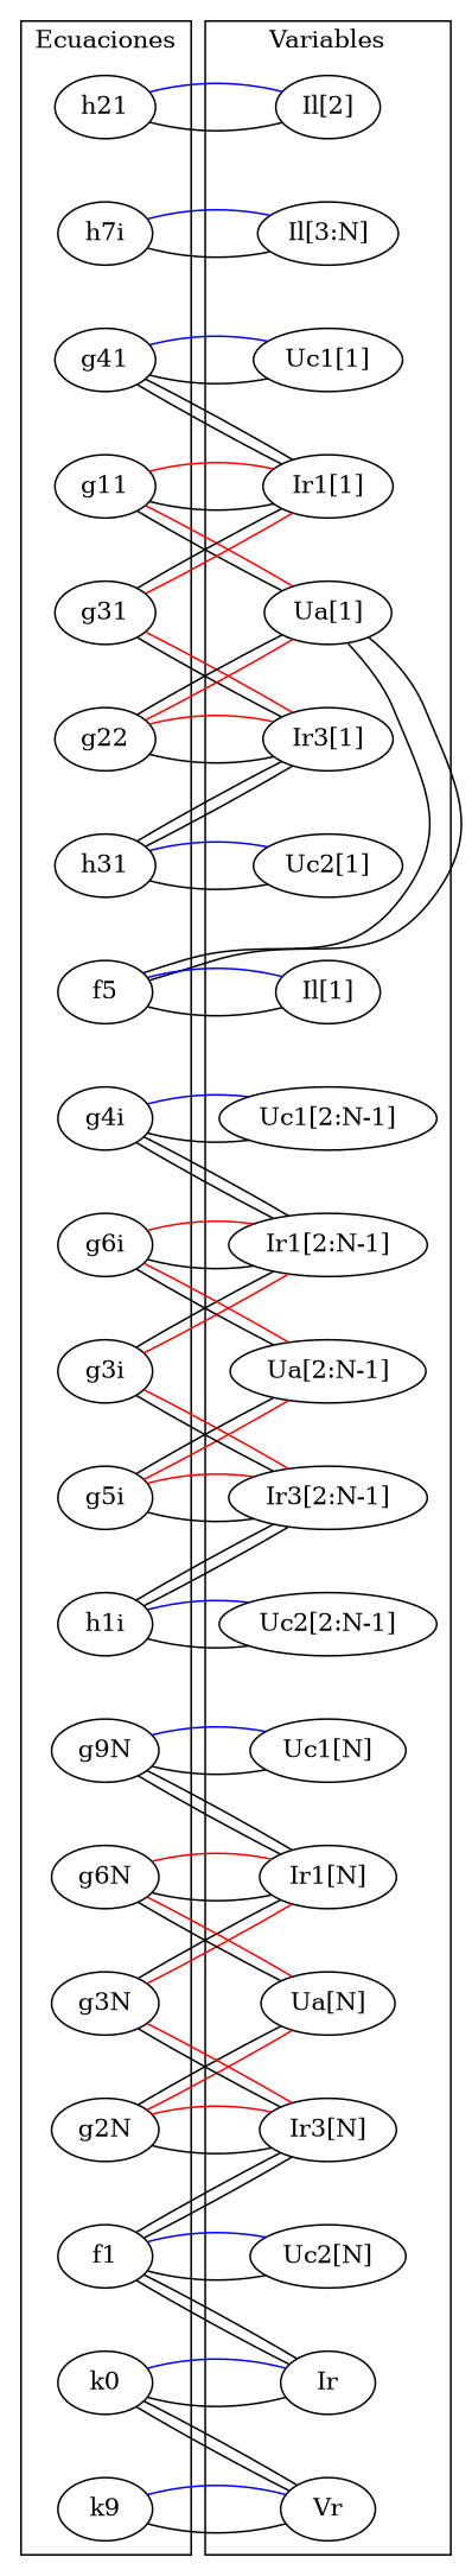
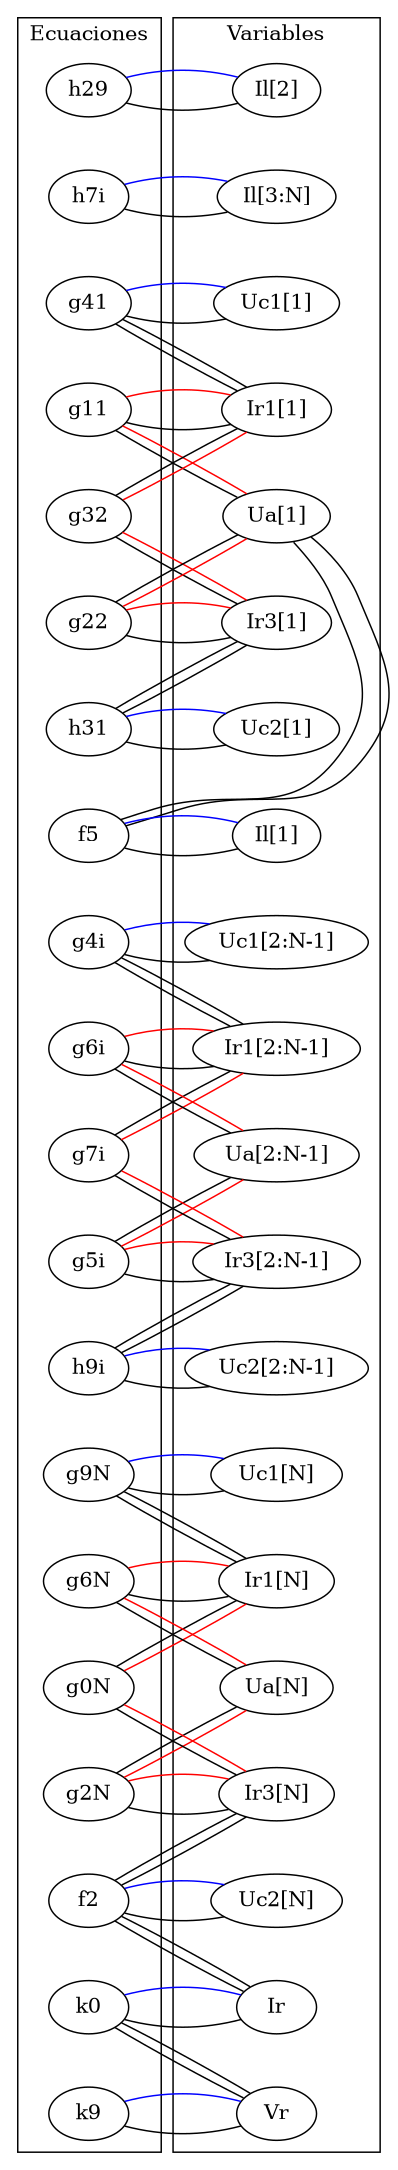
  graph {
    edge [constraint=false]
-   h21
+   h21 [label=h29]
    n2 [label=h7i]
    g41
    g11
-   g31
+   g31 [label=g32]
    n6 [label=g22]
    n7 [label=h31]
    n8 [label=f5]
    g4i
    n10 [label=g6i]
-   g3i
+   g3i [label=g7i]
    n12 [label=g5i]
-   h1i
+   h1i [label=h9i]
    n14 [label=g9N]
    n15 [label=g6N]
-   g3N
+   g3N [label=g0N]
    g2N
-   f2 [label=f1]
+   f2
    n19 [label=k0]
    n20 [label=k9]
    "Il[2]"
    "Il[3:N]"
    "Uc1[1]"
    "Ir1[1]"
    "Ua[1]"
    "Ir3[1]"
    "Uc2[1]"
    "Il[1]"
    "Uc1[2:N-1]"
    "Ir1[2:N-1]"
    "Ua[2:N-1]"
    "Ir3[2:N-1]"
    "Uc2[2:N-1]"
    "Uc1[N]"
    "Ir1[N]"
    "Ua[N]"
    "Ir3[N]"
    "Uc2[N]"
    Ir
    Vr
    subgraph cluster_1 {
      label=Ecuaciones
      h21
      n2
      g41
      g11
      g31
      n6
      n7
      n8
      g4i
      n10
      g3i
      n12
      h1i
      n14
      n15
      g3N
      g2N
      f2
      n19
      n20
    }
    subgraph cluster_2 {
      label=Variables
      "Il[2]"
      "Il[3:N]"
      "Uc1[1]"
      "Ir1[1]"
      "Ua[1]"
      "Ir3[1]"
      "Uc2[1]"
      "Il[1]"
      "Uc1[2:N-1]"
      "Ir1[2:N-1]"
      "Ua[2:N-1]"
      "Ir3[2:N-1]"
      "Uc2[2:N-1]"
      "Uc1[N]"
      "Ir1[N]"
      "Ua[N]"
      "Ir3[N]"
      "Uc2[N]"
      Ir
      Vr
    }
    subgraph cluster_3 {
      label=Ecuaciones
    }
    subgraph cluster_4 {
      label=Variables
    }
    h21 -- n2 [style=invis constraint=""]
    h21 -- n2 [style=invis]
    h21 -- "Il[2]"
    h21 -- "Il[2]" [color=blue]
    n2 -- g41 [style=invis constraint=""]
    n2 -- g41 [style=invis]
    n2 -- "Il[3:N]"
    n2 -- "Il[3:N]" [color=blue]
    g41 -- g11 [style=invis constraint=""]
    g41 -- g11 [style=invis]
    g41 -- "Ir1[1]"
    g41 -- "Ir1[1]"
    g11 -- g31 [style=invis constraint=""]
    g11 -- g31 [style=invis]
    g11 -- "Ir1[1]"
    g11 -- "Ir1[1]" [color=red]
    g11 -- "Ua[1]"
    g11 -- "Ua[1]" [color=red]
    g31 -- n6 [style=invis constraint=""]
    g31 -- n6 [style=invis]
    g31 -- "Ir1[1]"
    g31 -- "Ir1[1]" [color=red]
    g31 -- "Ir3[1]"
    g31 -- "Ir3[1]" [color=red]
    n6 -- n7 [style=invis constraint=""]
    n6 -- n7 [style=invis]
    n6 -- "Ua[1]"
    n6 -- "Ua[1]" [color=red]
    n6 -- "Ir3[1]"
    n6 -- "Ir3[1]" [color=red]
    n7 -- n8 [style=invis constraint=""]
    n7 -- n8 [style=invis]
    n7 -- "Ir3[1]"
    n7 -- "Ir3[1]"
    n7 -- "Uc2[1]"
    n7 -- "Uc2[1]" [color=blue]
    n8 -- g4i [style=invis constraint=""]
    n8 -- g4i [style=invis]
    n8 -- "Ua[1]"
    n8 -- "Ua[1]"
    n8 -- "Il[1]"
    n8 -- "Il[1]" [color=blue]
    g4i -- n10 [style=invis constraint=""]
    g4i -- n10 [style=invis]
    g4i -- "Uc1[2:N-1]"
    g4i -- "Uc1[2:N-1]" [color=blue]
    g4i -- "Ir1[2:N-1]"
    g4i -- "Ir1[2:N-1]"
    n10 -- g3i [style=invis constraint=""]
    n10 -- g3i [style=invis]
    g3i -- n12 [style=invis constraint=""]
    g3i -- n12 [style=invis]
    n12 -- h1i [style=invis constraint=""]
    n12 -- h1i [style=invis]
    n12 -- "Ua[2:N-1]"
    n12 -- "Ua[2:N-1]" [color=red]
    n12 -- "Ir3[2:N-1]"
    n12 -- "Ir3[2:N-1]" [color=red]
    h1i -- n14 [style=invis constraint=""]
    h1i -- n14 [style=invis]
    h1i -- "Uc2[2:N-1]"
    h1i -- "Uc2[2:N-1]" [color=blue]
    n14 -- n15 [style=invis constraint=""]
    n14 -- n15 [style=invis]
    n14 -- "Uc1[N]"
    n14 -- "Uc1[N]" [color=blue]
    n15 -- g3N [style=invis constraint=""]
    n15 -- g3N [style=invis]
    n15 -- "Ir1[N]"
    n15 -- "Ir1[N]" [color=red]
    g3N -- g2N [style=invis constraint=""]
    g3N -- g2N [style=invis]
    g2N -- f2 [style=invis constraint=""]
    g2N -- f2 [style=invis]
    g2N -- "Ua[N]"
    g2N -- "Ua[N]" [color=red]
    g2N -- "Ir3[N]"
    g2N -- "Ir3[N]" [color=red]
    f2 -- n19 [style=invis constraint=""]
    f2 -- n19 [style=invis]
    f2 -- "Uc2[N]"
    f2 -- "Uc2[N]" [color=blue]
    n19 -- n20 [style=invis constraint=""]
    n19 -- n20 [style=invis]
    n19 -- Ir
    n19 -- Ir [color=blue]
    n19 -- Vr
    n19 -- Vr
    "Il[2]" -- "Il[3:N]" [style=invis constraint=""]
    "Il[2]" -- "Il[3:N]" [style=invis]
    "Il[3:N]" -- "Uc1[1]" [style=invis constraint=""]
    "Il[3:N]" -- "Uc1[1]" [style=invis]
    "Uc1[1]" -- g41
    "Uc1[1]" -- g41 [color=blue]
    "Uc1[1]" -- "Ir1[1]" [style=invis constraint=""]
    "Uc1[1]" -- "Ir1[1]" [style=invis]
    "Ir1[1]" -- "Ua[1]" [style=invis constraint=""]
    "Ir1[1]" -- "Ua[1]" [style=invis]
    "Ua[1]" -- "Ir3[1]" [style=invis constraint=""]
    "Ua[1]" -- "Ir3[1]" [style=invis]
    "Ir3[1]" -- "Uc2[1]" [style=invis constraint=""]
    "Ir3[1]" -- "Uc2[1]" [style=invis]
    "Uc2[1]" -- "Il[1]" [style=invis constraint=""]
    "Uc2[1]" -- "Il[1]" [style=invis]
    "Il[1]" -- "Uc1[2:N-1]" [style=invis constraint=""]
    "Il[1]" -- "Uc1[2:N-1]" [style=invis]
    "Uc1[2:N-1]" -- "Ir1[2:N-1]" [style=invis constraint=""]
    "Uc1[2:N-1]" -- "Ir1[2:N-1]" [style=invis]
    "Ir1[2:N-1]" -- n10
    "Ir1[2:N-1]" -- n10 [color=red]
    "Ir1[2:N-1]" -- g3i
    "Ir1[2:N-1]" -- g3i [color=red]
    "Ir1[2:N-1]" -- "Ua[2:N-1]" [style=invis constraint=""]
    "Ir1[2:N-1]" -- "Ua[2:N-1]" [style=invis]
    "Ua[2:N-1]" -- n10
    "Ua[2:N-1]" -- n10 [color=red]
    "Ua[2:N-1]" -- "Ir3[2:N-1]" [style=invis constraint=""]
    "Ua[2:N-1]" -- "Ir3[2:N-1]" [style=invis]
    "Ir3[2:N-1]" -- g3i
    "Ir3[2:N-1]" -- g3i [color=red]
    "Ir3[2:N-1]" -- h1i
    "Ir3[2:N-1]" -- h1i
    "Ir3[2:N-1]" -- "Uc2[2:N-1]" [style=invis constraint=""]
    "Ir3[2:N-1]" -- "Uc2[2:N-1]" [style=invis]
    "Uc2[2:N-1]" -- "Uc1[N]" [style=invis constraint=""]
    "Uc2[2:N-1]" -- "Uc1[N]" [style=invis]
    "Uc1[N]" -- "Ir1[N]" [style=invis constraint=""]
    "Uc1[N]" -- "Ir1[N]" [style=invis]
    "Ir1[N]" -- n14
    "Ir1[N]" -- n14
    "Ir1[N]" -- g3N
    "Ir1[N]" -- g3N [color=red]
    "Ir1[N]" -- "Ua[N]" [style=invis constraint=""]
    "Ir1[N]" -- "Ua[N]" [style=invis]
    "Ua[N]" -- n15
    "Ua[N]" -- n15 [color=red]
    "Ua[N]" -- "Ir3[N]" [style=invis constraint=""]
    "Ua[N]" -- "Ir3[N]" [style=invis]
    "Ir3[N]" -- g3N
    "Ir3[N]" -- g3N [color=red]
    "Ir3[N]" -- f2
    "Ir3[N]" -- f2
    "Ir3[N]" -- "Uc2[N]" [style=invis constraint=""]
    "Ir3[N]" -- "Uc2[N]" [style=invis]
    "Uc2[N]" -- Ir [style=invis constraint=""]
    "Uc2[N]" -- Ir [style=invis]
    Ir -- f2
    Ir -- f2
    Ir -- Vr [style=invis constraint=""]
    Ir -- Vr [style=invis]
    Vr -- n20
    Vr -- n20 [color=blue]
  }
